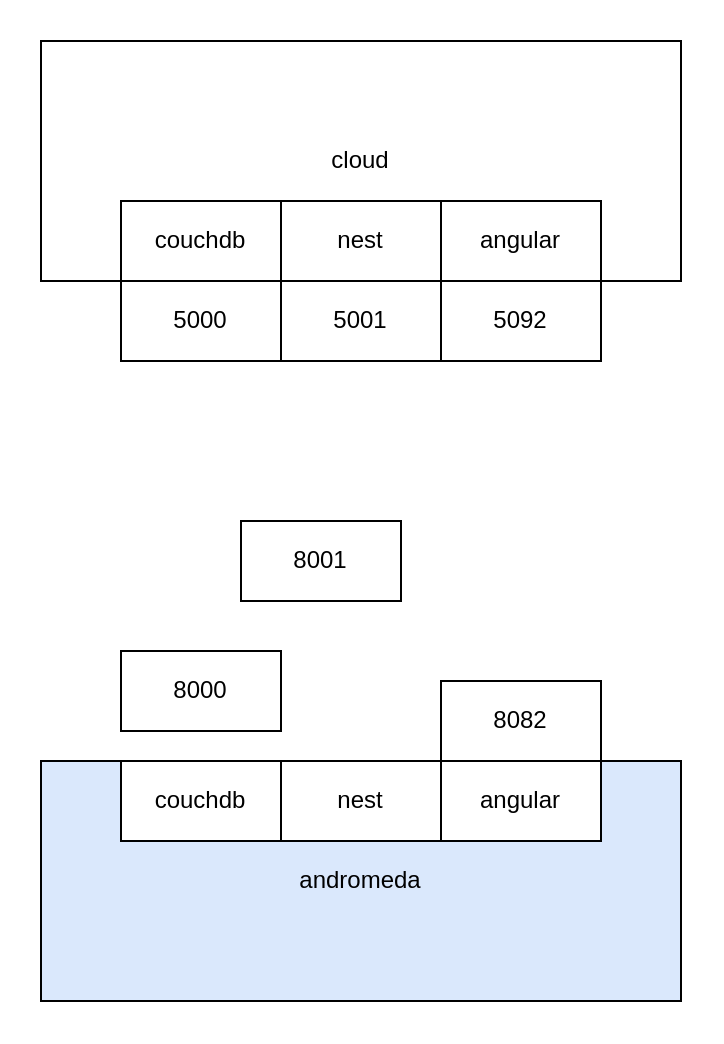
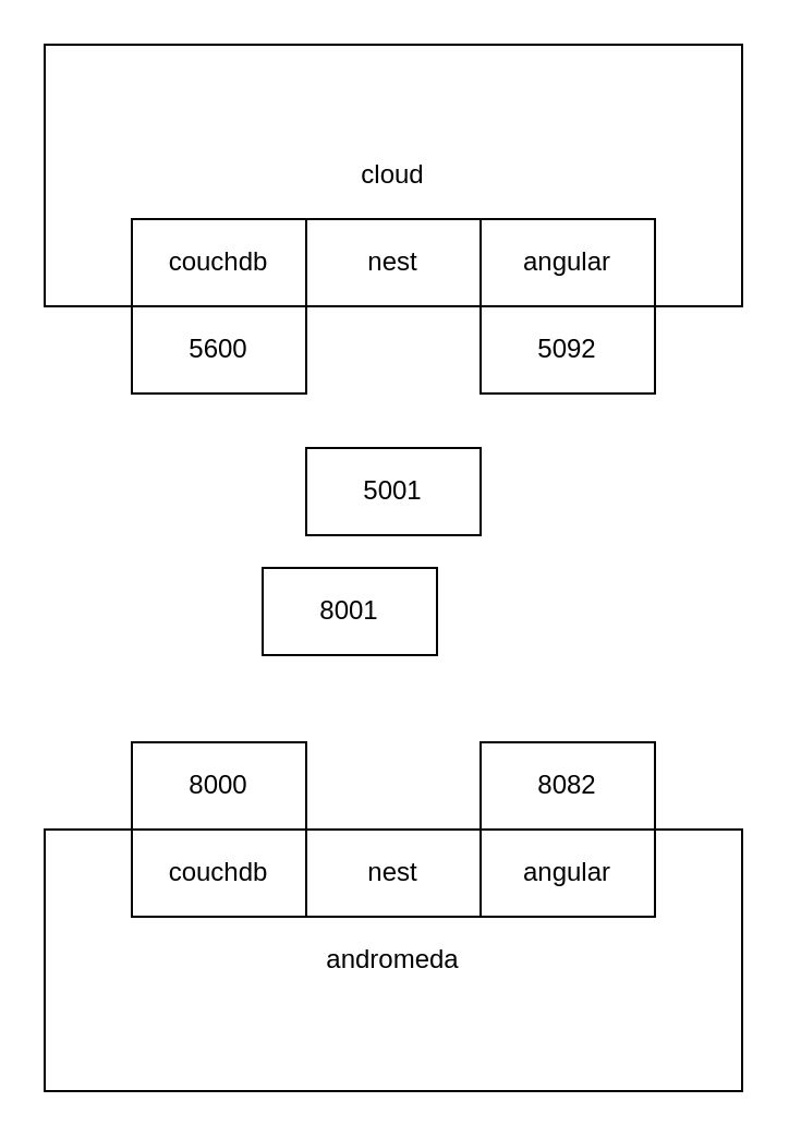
  <mxCell id="0" />
  <mxCell id="1" parent="0" />
  <mxCell id="2" value="cloud" style="rounded=0;whiteSpace=wrap;html=1;" vertex="1" parent="1"><mxGeometry x="20" y="20" width="320" height="120" as="geometry" /></mxCell>
- <mxCell id="3" value="5000" style="rounded=0;whiteSpace=wrap;html=1;" vertex="1" parent="1"><mxGeometry x="60" y="140" width="80" height="40" as="geometry" /></mxCell>
+ <mxCell id="3" value="5600" style="rounded=0;whiteSpace=wrap;html=1;" vertex="1" parent="1"><mxGeometry x="60" y="140" width="80" height="40" as="geometry" /></mxCell>
  <mxCell id="4" value="couchdb" style="rounded=0;whiteSpace=wrap;html=1;" vertex="1" parent="1"><mxGeometry x="60" y="100" width="80" height="40" as="geometry" /></mxCell>
  <mxCell id="5" value="nest" style="rounded=0;whiteSpace=wrap;html=1;" vertex="1" parent="1"><mxGeometry x="140" y="100" width="80" height="40" as="geometry" /></mxCell>
- <mxCell id="6" value="5001" style="rounded=0;whiteSpace=wrap;html=1;" vertex="1" parent="1"><mxGeometry x="140" y="140" width="80" height="40" as="geometry" /></mxCell>
- <mxCell id="7" value="andromeda" style="rounded=0;whiteSpace=wrap;html=1;fillColor=#dae8fc;" vertex="1" parent="1"><mxGeometry x="20" y="380" width="320" height="120" as="geometry" /></mxCell>
- <mxCell id="8" value="8000" style="rounded=0;whiteSpace=wrap;html=1;" vertex="1" parent="1"><mxGeometry x="60" y="325" width="80" height="40" as="geometry" /></mxCell>
+ <mxCell id="6" value="5001" style="rounded=0;whiteSpace=wrap;html=1;" vertex="1" parent="1"><mxGeometry x="140" y="205" width="80" height="40" as="geometry" /></mxCell>
+ <mxCell id="7" value="andromeda" style="rounded=0;whiteSpace=wrap;html=1;" vertex="1" parent="1"><mxGeometry x="20" y="380" width="320" height="120" as="geometry" /></mxCell>
+ <mxCell id="8" value="8000" style="rounded=0;whiteSpace=wrap;html=1;" vertex="1" parent="1"><mxGeometry x="60" y="340" width="80" height="40" as="geometry" /></mxCell>
  <mxCell id="9" value="couchdb" style="rounded=0;whiteSpace=wrap;html=1;" vertex="1" parent="1"><mxGeometry x="60" y="380" width="80" height="40" as="geometry" /></mxCell>
  <mxCell id="10" value="nest" style="rounded=0;whiteSpace=wrap;html=1;" vertex="1" parent="1"><mxGeometry x="140" y="380" width="80" height="40" as="geometry" /></mxCell>
  <mxCell id="11" value="8001" style="rounded=0;whiteSpace=wrap;html=1;" vertex="1" parent="1"><mxGeometry x="120" y="260" width="80" height="40" as="geometry" /></mxCell>
  <mxCell id="12" value="angular" style="rounded=0;whiteSpace=wrap;html=1;" vertex="1" parent="1"><mxGeometry x="220" y="380" width="80" height="40" as="geometry" /></mxCell>
  <mxCell id="13" value="8082" style="rounded=0;whiteSpace=wrap;html=1;" vertex="1" parent="1"><mxGeometry x="220" y="340" width="80" height="40" as="geometry" /></mxCell>
  <mxCell id="14" value="angular" style="rounded=0;whiteSpace=wrap;html=1;" vertex="1" parent="1"><mxGeometry x="220" y="100" width="80" height="40" as="geometry" /></mxCell>
  <mxCell id="15" value="5092" style="rounded=0;whiteSpace=wrap;html=1;" vertex="1" parent="1"><mxGeometry x="220" y="140" width="80" height="40" as="geometry" /></mxCell>
